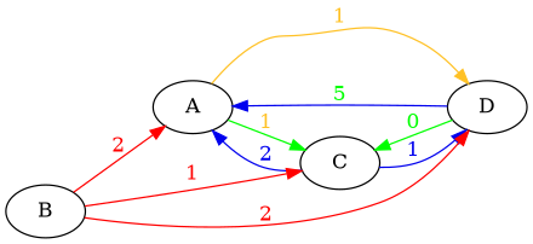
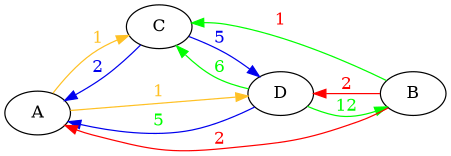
  digraph {
    rankdir=LR
    edge [color=blue2 fontcolor=green1]
    A
    C
    D
    B
-   A -> C [color=green1 fontcolor=goldenrod1 label=1]
+   A -> C [color=goldenrod1 fontcolor=goldenrod1 label=1]
    A -> D [color=goldenrod1 fontcolor=goldenrod1 label=1]
    C -> A [fontcolor=blue2 label=2]
-   C -> D [fontcolor=blue2 label=1]
+   C -> D [fontcolor=blue2 label=5]
    D -> A [label=5]
-   D -> C [color=green1 label=0]
+   D -> C [color=green1 label=6]
+   D -> B [color=green1 label=12]
    B -> A [color=red1 fontcolor=red1 label=2]
-   B -> C [color=red1 fontcolor=red1 label=1]
+   B -> C [color=green1 fontcolor=red1 label=1]
    B -> D [color=red1 fontcolor=red1 label=2]
  }
